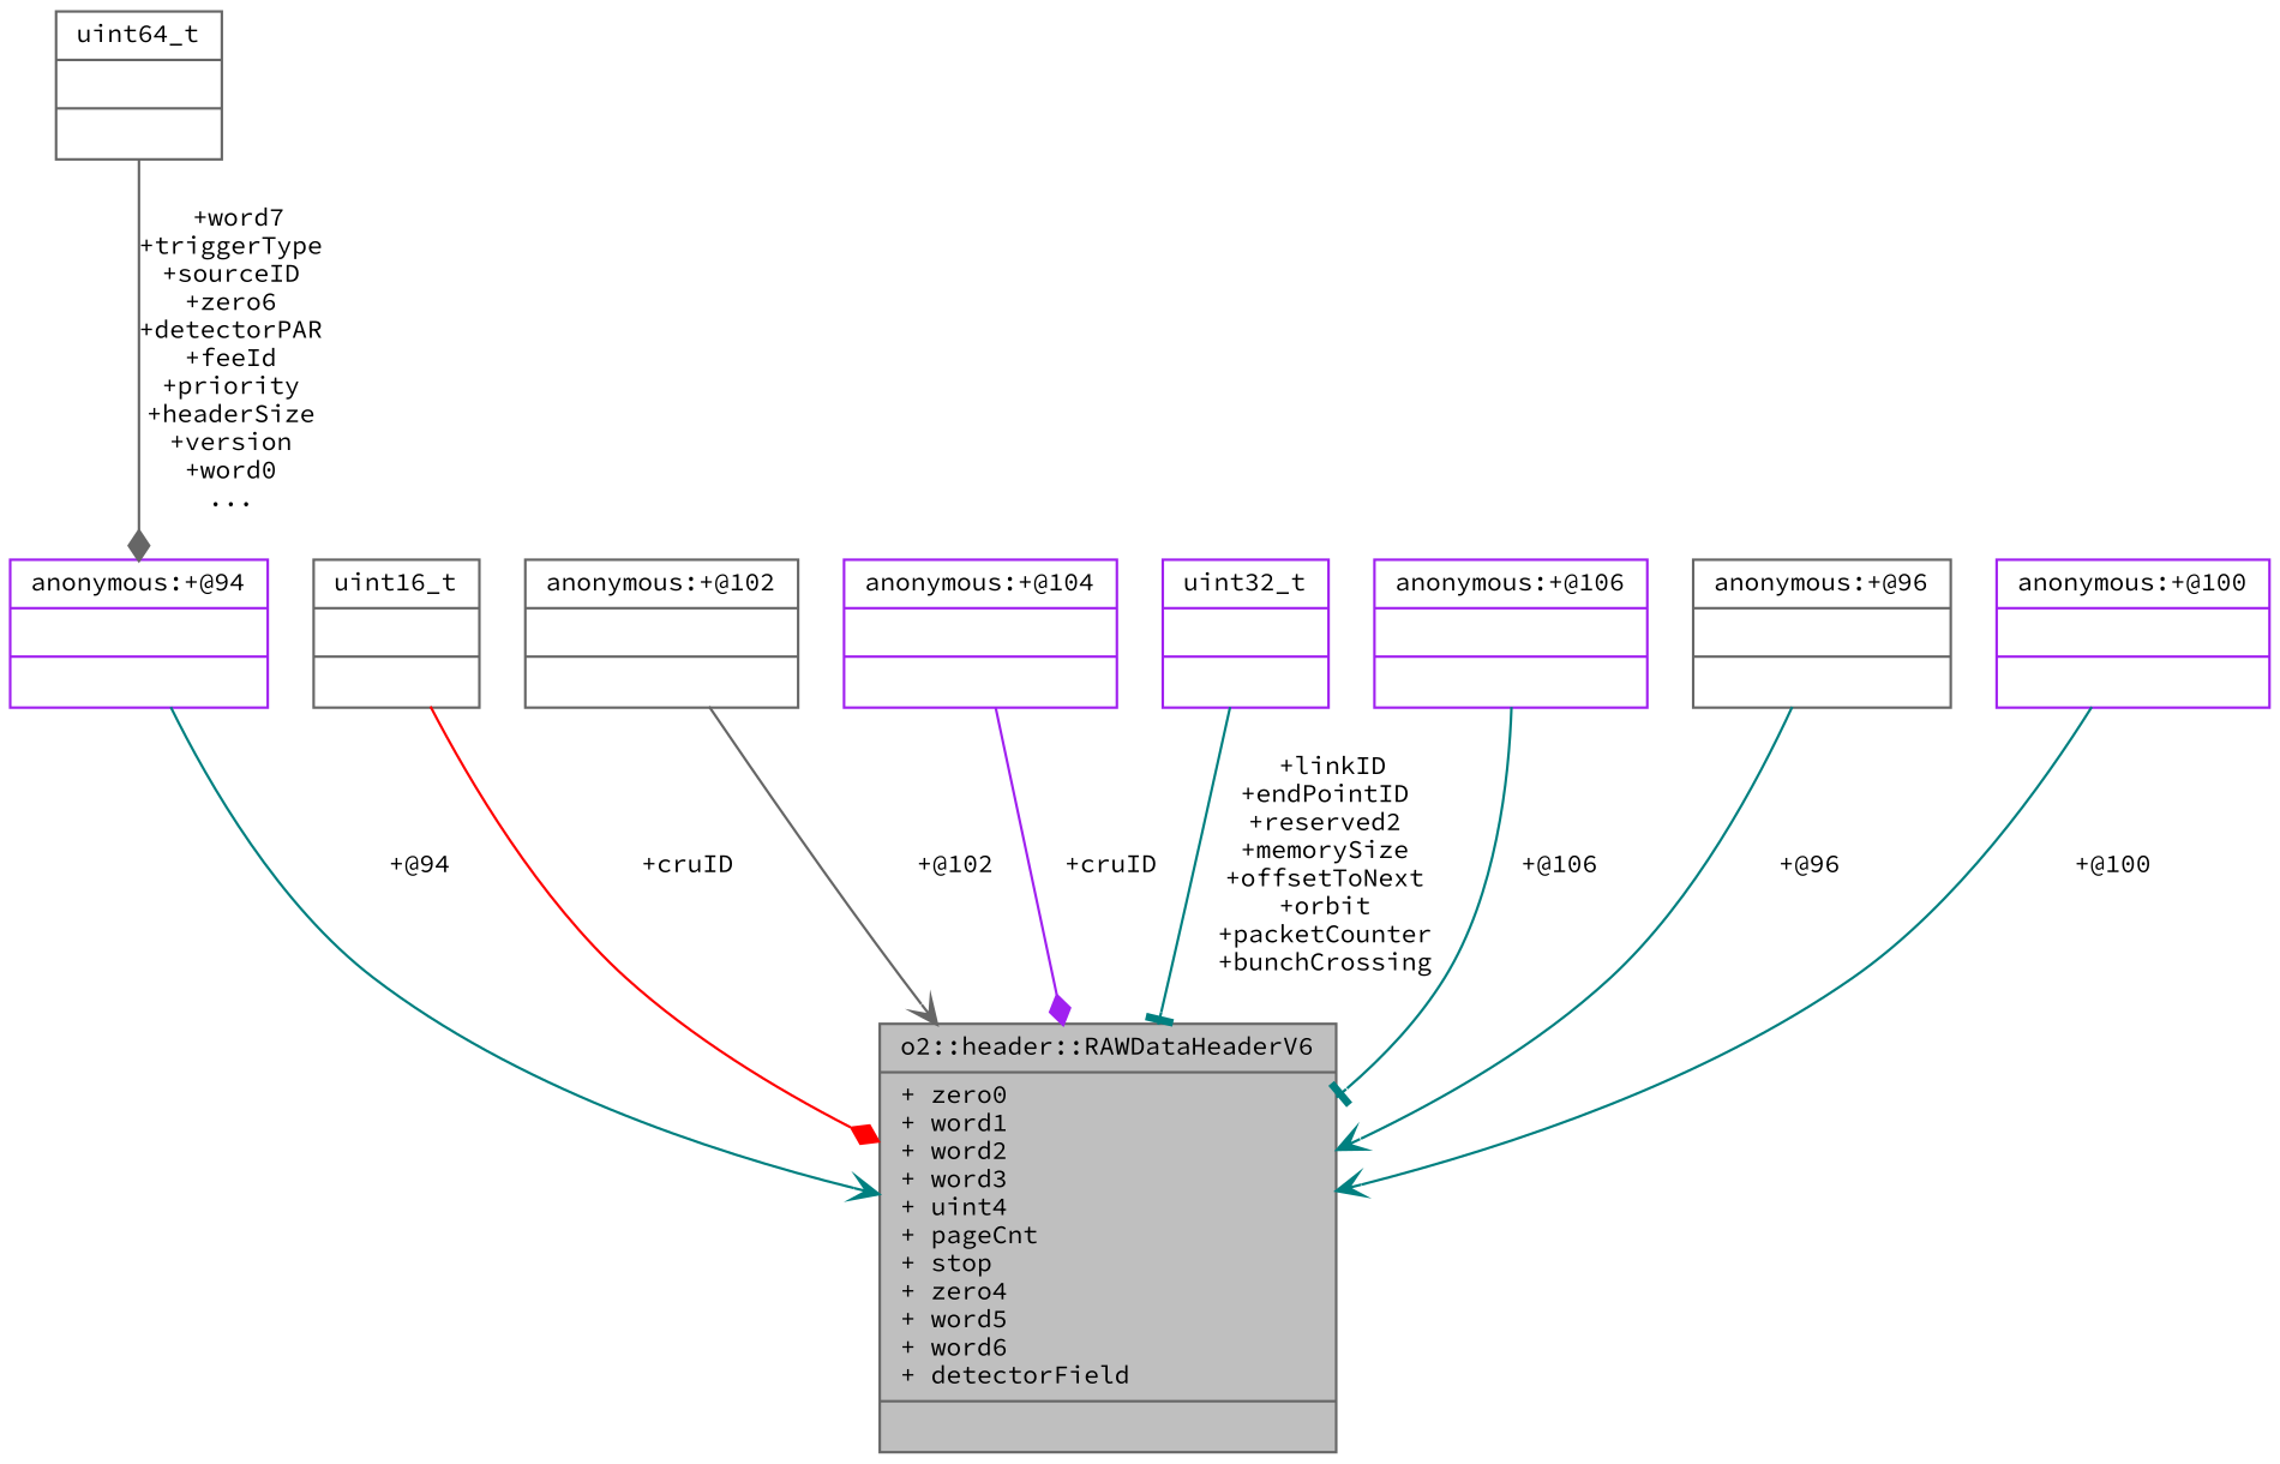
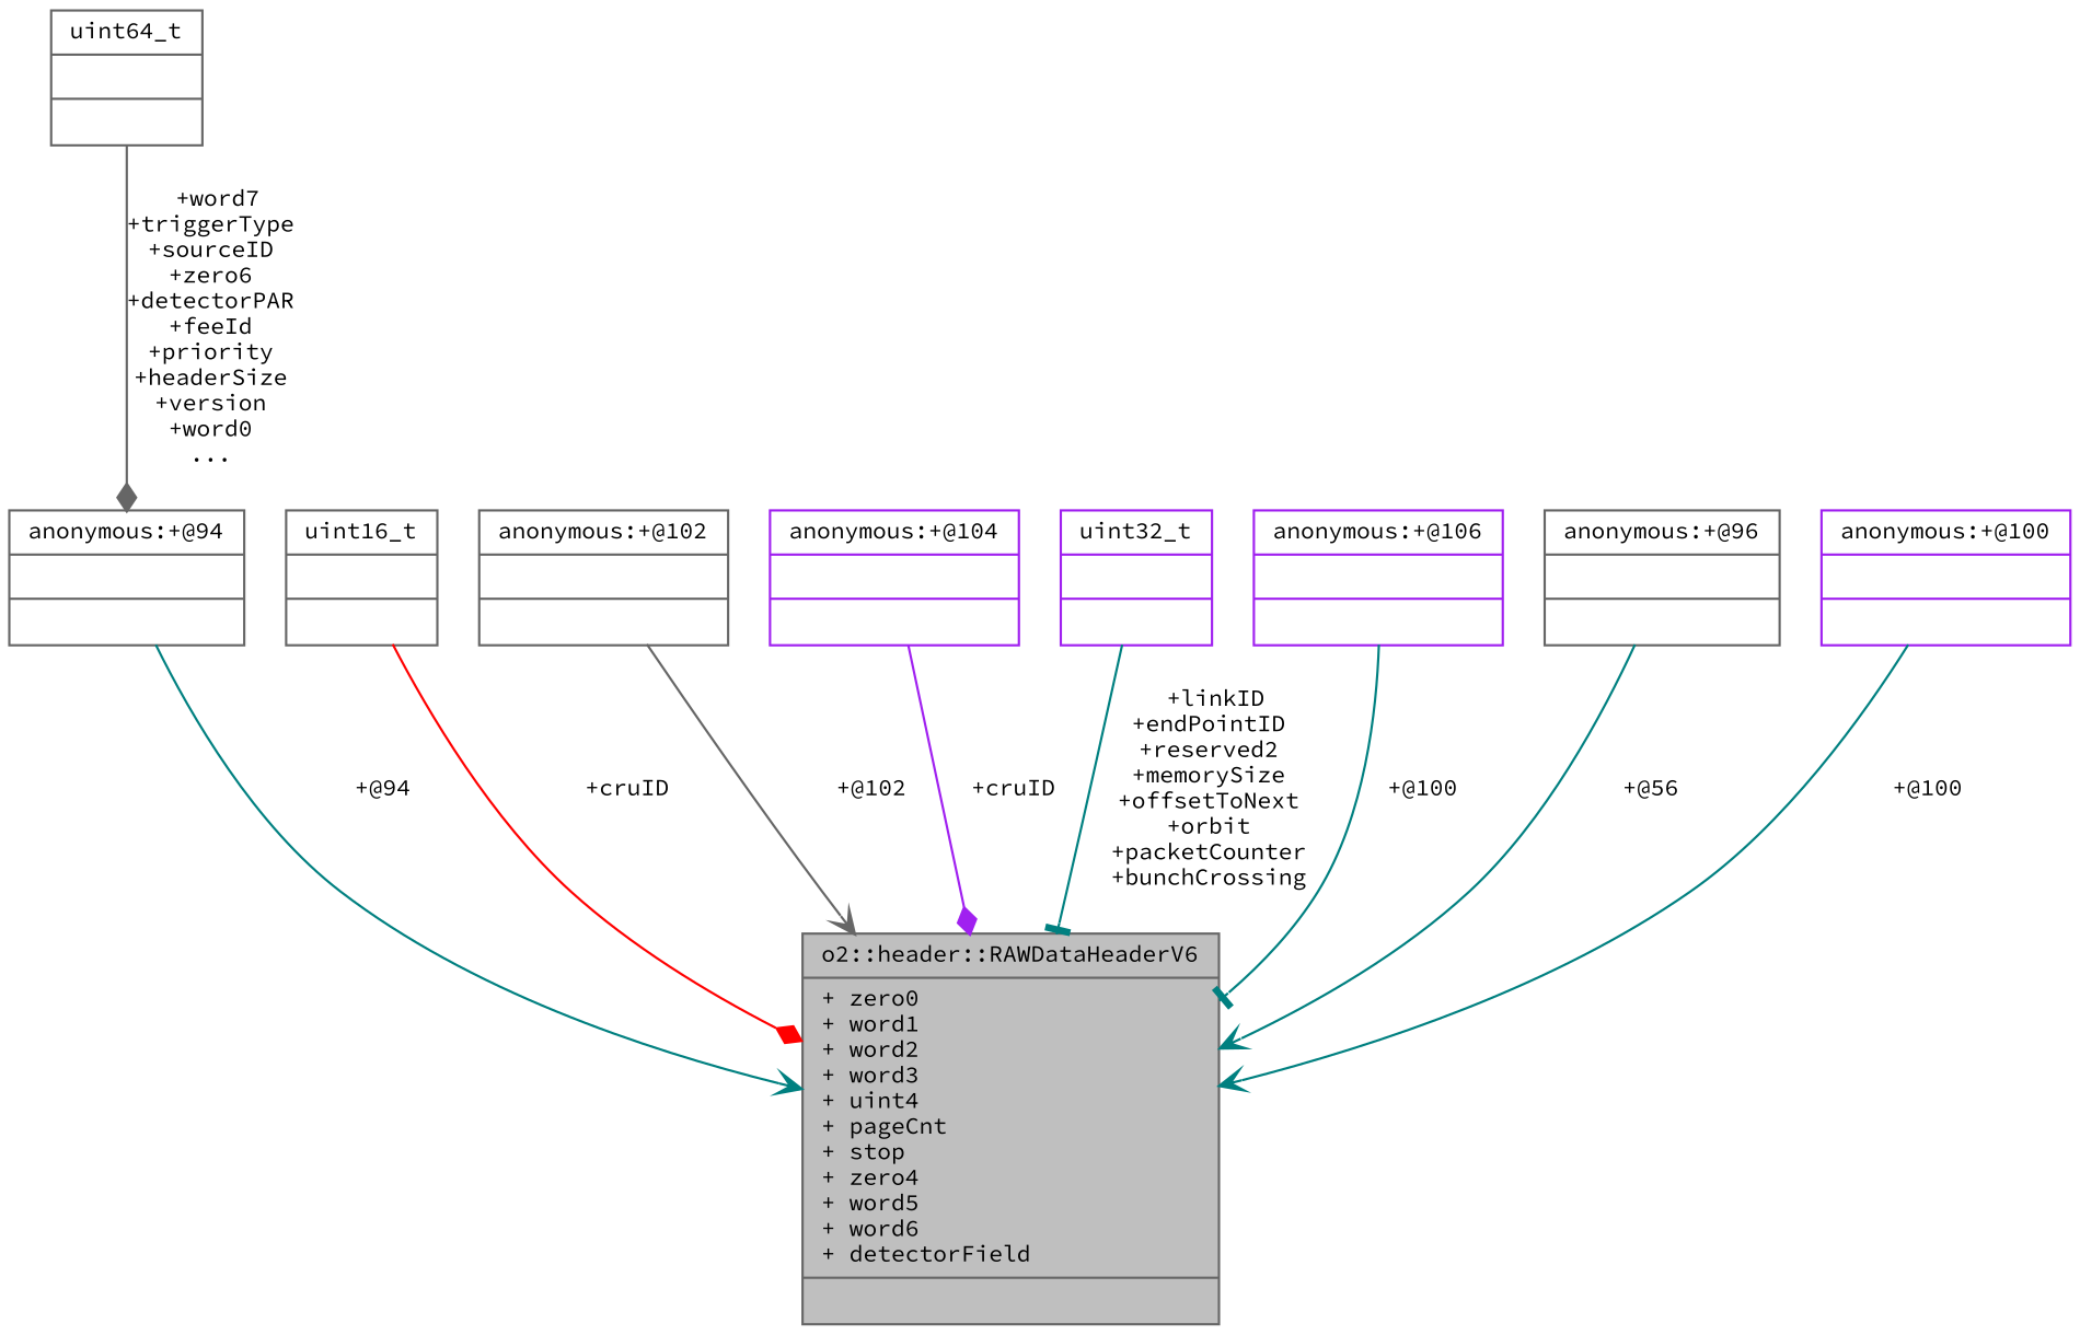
  digraph {
    fontname="Source Code Pro"
    node [color=gray40 fontname="Source Code Pro" fontsize=10 shape=record]
    edge [arrowhead=vee color=teal fontname="Source Code Pro" fontsize=10 labelfontname=Helvetica labelfontsize=10 style=solid]
    n1 [fillcolor=grey75 fontcolor=black height=0.2 label="{o2::header::RAWDataHeaderV6\n|+ zero0\l+ word1\l+ word2\l+ word3\l+ uint4\l+ pageCnt\l+ stop\l+ zero4\l+ word5\l+ word6\l+ detectorField\l|}" style=filled width=0.4]
    n2 [height=0.2 label="{uint64_t\n||}" width=0.4]
-   n3 [color=purple height=0.2 label="{anonymous:+@94\n||}" width=0.4]
+   n3 [height=0.2 label="{anonymous:+@94\n||}" width=0.4]
    n4 [height=0.2 label="{uint16_t\n||}" width=0.4]
    n5 [height=0.2 label="{anonymous:+@102\n||}" width=0.4]
    n6 [color=purple height=0.2 label="{anonymous:+@104\n||}" width=0.4]
    n7 [color=purple height=0.2 label="{uint32_t\n||}" width=0.4]
    n8 [color=purple height=0.2 label="{anonymous:+@106\n||}" width=0.4]
    n9 [height=0.2 label="{anonymous:+@96\n||}" width=0.4]
    n10 [color=purple height=0.2 label="{anonymous:+@100\n||}" width=0.4]
    n2 -> n3 [arrowhead=diamond color=gray40 label=" +word7\n+triggerType\n+sourceID\n+zero6\n+detectorPAR\n+feeId\n+priority\n+headerSize\n+version\n+word0\n..."]
    n3 -> n1 [label=" +@94"]
    n4 -> n1 [arrowhead=diamond color=red label=" +cruID"]
    n5 -> n1 [color=gray40 label=" +@102"]
    n6 -> n1 [arrowhead=diamond color=purple label=" +cruID"]
    n7 -> n1 [arrowhead=tee label=" +linkID\n+endPointID\n+reserved2\n+memorySize\n+offsetToNext\n+orbit\n+packetCounter\n+bunchCrossing"]
-   n8 -> n1 [arrowhead=tee label=" +@106"]
-   n9 -> n1 [label=" +@96"]
+   n8 -> n1 [arrowhead=tee label=" +@100"]
+   n9 -> n1 [label=" +@56"]
    n10 -> n1 [label=" +@100"]
  }
